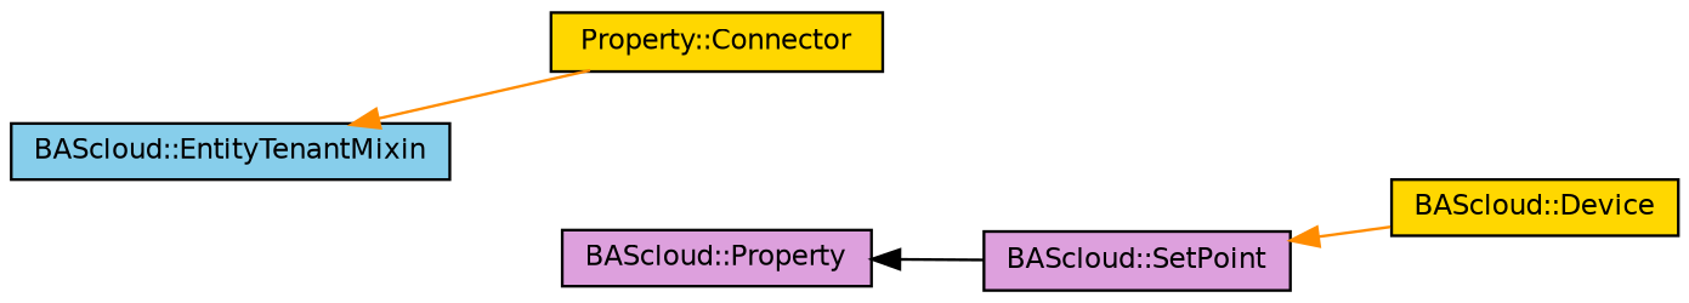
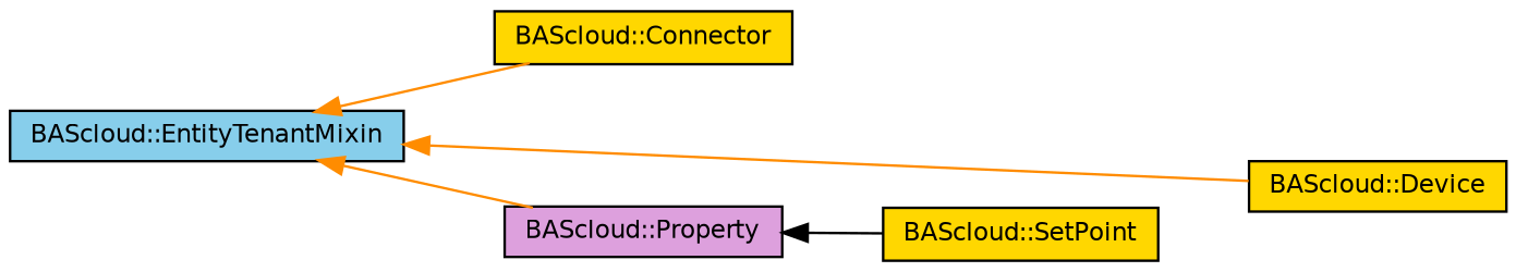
  digraph {
    rankdir=LR
    node [color=black fillcolor=gold fontname=Helvetica fontsize=10 shape=record style=filled]
    edge [color=darkorange dir=back fontname=Helvetica fontsize=10 labelfontname=Helvetica labelfontsize=10 style=solid]
    n1 [fillcolor=skyblue fontcolor=black height=0.2 label="BAScloud::EntityTenantMixin" width=0.4]
-   n2 [height=0.2 label="Property::Connector" width=0.4]
+   n2 [height=0.2 label="BAScloud::Connector" width=0.4]
    n3 [height=0.2 label="BAScloud::Device" width=0.4]
    n4 [fillcolor=plum height=0.2 label="BAScloud::Property" width=0.4]
-   n5 [fillcolor=plum height=0.2 label="BAScloud::SetPoint" width=0.4]
+   n5 [height=0.2 label="BAScloud::SetPoint" width=0.4]
    n1 -> n2
-   n5 -> n3
+   n1 -> n3
+   n1 -> n4
    n4 -> n5 [color=black]
  }
